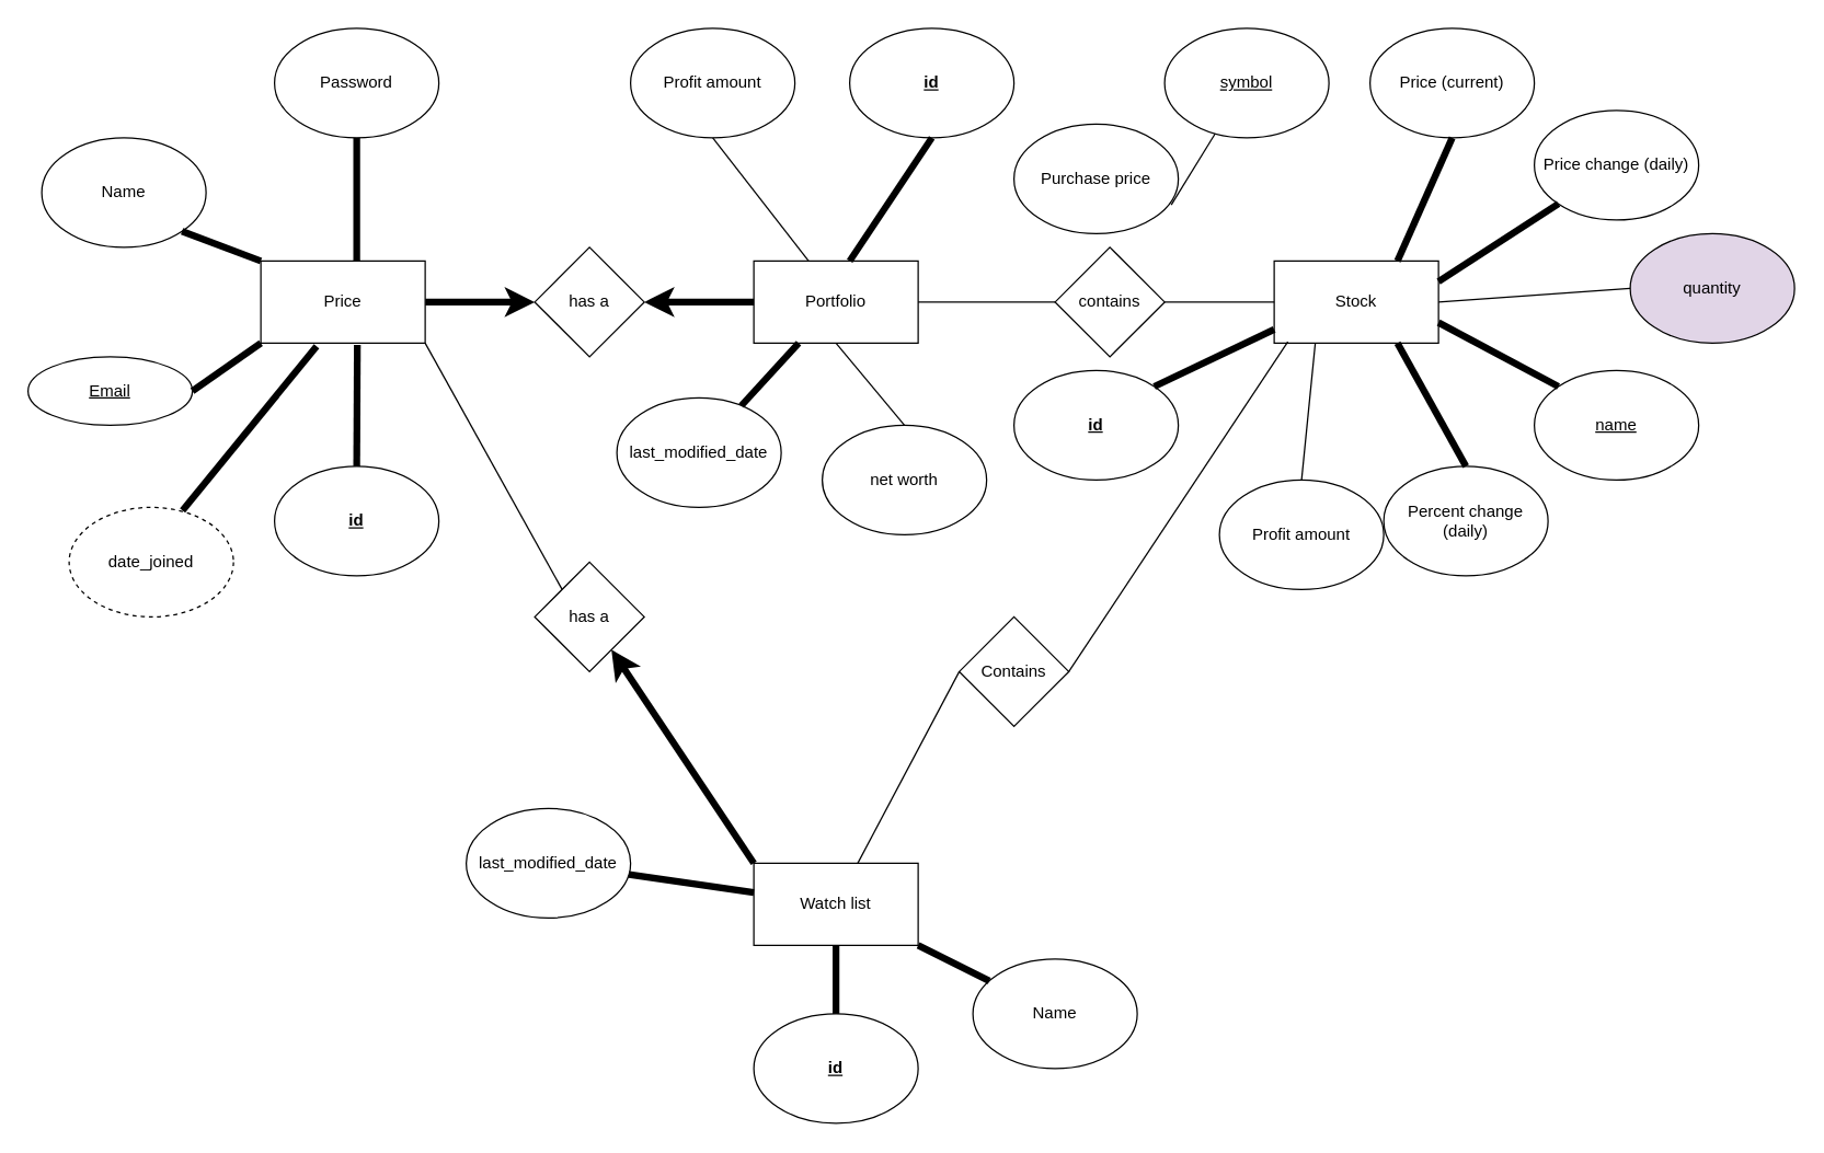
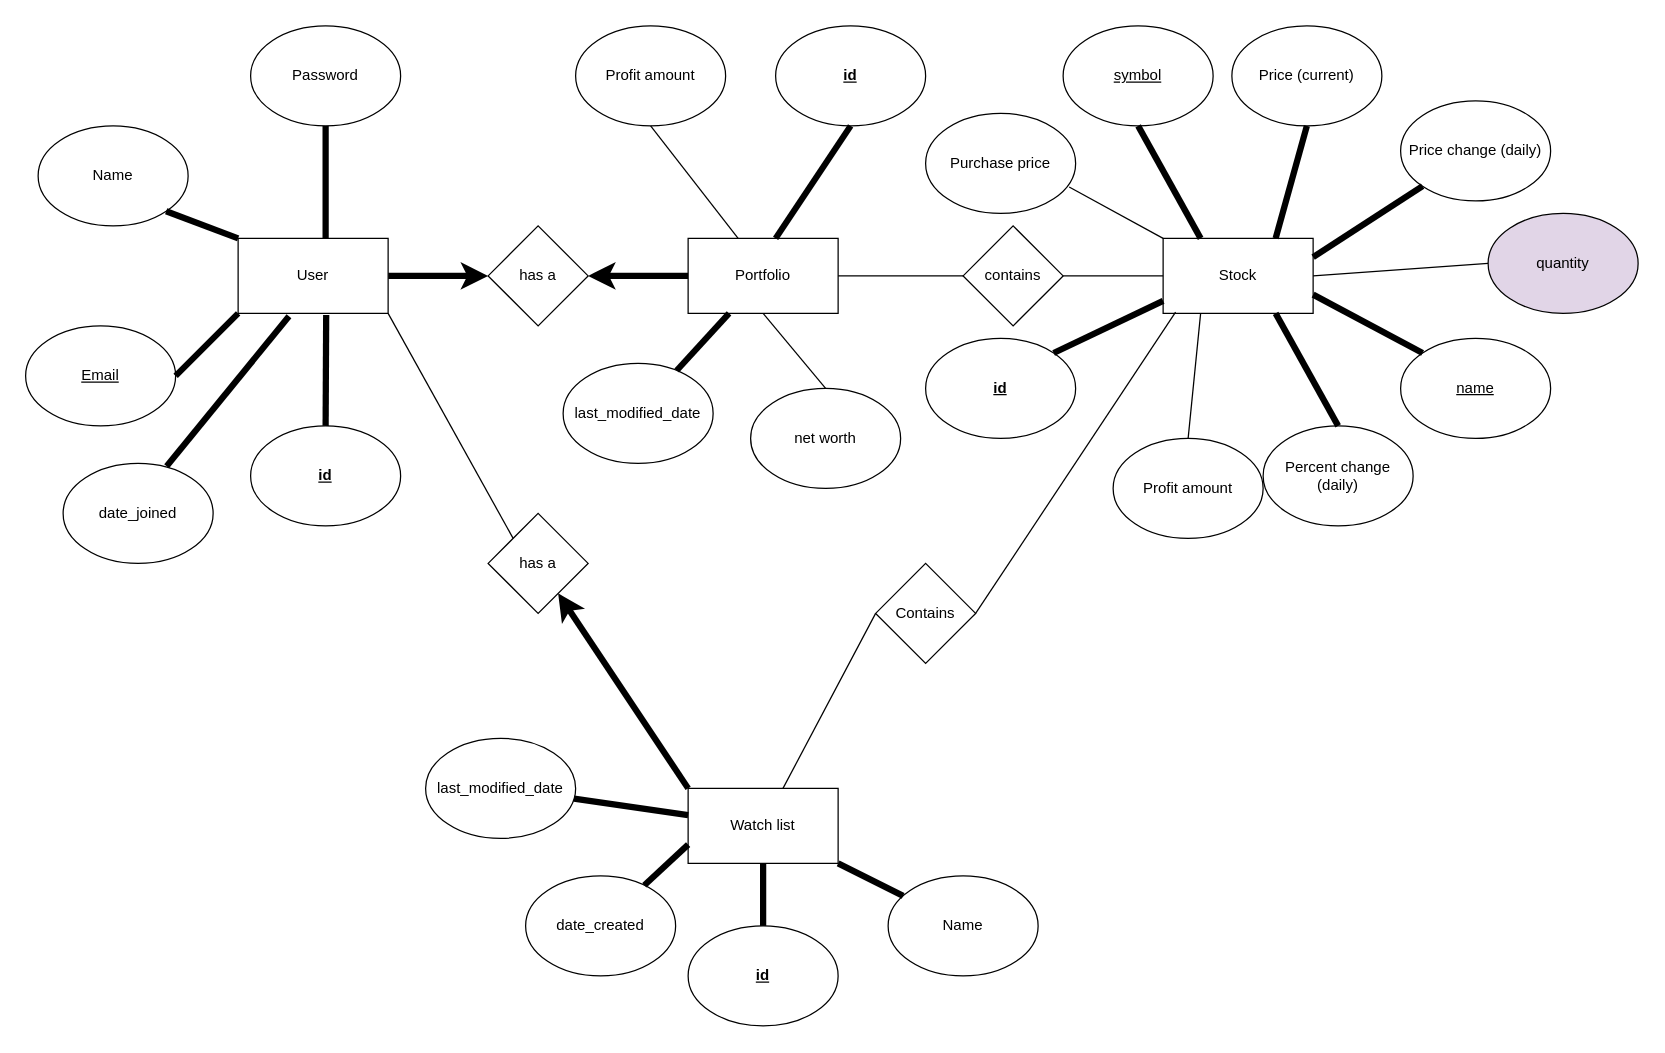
  <mxCell id="0" />
  <mxCell id="1" parent="0" />
  <mxCell id="2" value="" style="edgeStyle=none;html=1;strokeWidth=5;" parent="1" source="3" target="6" edge="1"><mxGeometry relative="1" as="geometry" /></mxCell>
- <mxCell id="3" value="Price" style="rounded=0;whiteSpace=wrap;html=1;" parent="1" vertex="1"><mxGeometry x="190" y="190" width="120" height="60" as="geometry" /></mxCell>
+ <mxCell id="3" value="User" style="rounded=0;whiteSpace=wrap;html=1;" parent="1" vertex="1"><mxGeometry x="190" y="190" width="120" height="60" as="geometry" /></mxCell>
  <mxCell id="4" value="&lt;b&gt;&lt;u&gt;id&lt;/u&gt;&lt;/b&gt;" style="ellipse;whiteSpace=wrap;html=1;" parent="1" vertex="1"><mxGeometry x="200" y="340" width="120" height="80" as="geometry" /></mxCell>
  <mxCell id="5" value="Password" style="ellipse;whiteSpace=wrap;html=1;" parent="1" vertex="1"><mxGeometry x="200" y="20" width="120" height="80" as="geometry" /></mxCell>
  <mxCell id="6" value="has a" style="rhombus;whiteSpace=wrap;html=1;" parent="1" vertex="1"><mxGeometry x="390" y="180" width="80" height="80" as="geometry" /></mxCell>
  <mxCell id="7" value="Portfolio" style="rounded=0;whiteSpace=wrap;html=1;" parent="1" vertex="1"><mxGeometry x="550" y="190" width="120" height="60" as="geometry" /></mxCell>
  <mxCell id="8" value="Name" style="ellipse;whiteSpace=wrap;html=1;" parent="1" vertex="1"><mxGeometry x="30" width="120" height="80" as="geometry" y="100" /></mxCell>
- <mxCell id="9" value="&lt;u&gt;Email&lt;/u&gt;" style="ellipse;whiteSpace=wrap;html=1;" parent="1" vertex="1"><mxGeometry x="20" y="260" width="120" height="50" as="geometry" /></mxCell>
+ <mxCell id="9" value="&lt;u&gt;Email&lt;/u&gt;" style="ellipse;whiteSpace=wrap;html=1;" parent="1" vertex="1"><mxGeometry y="260" width="120" height="80" as="geometry" x="20" /></mxCell>
  <mxCell id="10" value="net worth" style="ellipse;whiteSpace=wrap;html=1;" parent="1" vertex="1"><mxGeometry x="600" y="310" width="120" height="80" as="geometry" /></mxCell>
  <mxCell id="11" value="&lt;b&gt;&lt;u&gt;id&lt;/u&gt;&lt;/b&gt;" style="ellipse;whiteSpace=wrap;html=1;" parent="1" vertex="1"><mxGeometry x="620" y="20" width="120" height="80" as="geometry" /></mxCell>
  <mxCell id="12" value="" style="endArrow=none;html=1;strokeWidth=5;entryX=0.5;entryY=1;entryDx=0;entryDy=0;" parent="1" target="5" edge="1"><mxGeometry width="50" height="50" relative="1" as="geometry"><mxPoint x="260" y="190" as="sourcePoint" /><mxPoint x="430" y="160" as="targetPoint" /></mxGeometry></mxCell>
  <mxCell id="13" value="" style="endArrow=none;html=1;strokeWidth=5;entryX=0.587;entryY=1.023;entryDx=0;entryDy=0;entryPerimeter=0;exitX=0.5;exitY=0;exitDx=0;exitDy=0;" parent="1" source="4" target="3" edge="1"><mxGeometry width="50" height="50" relative="1" as="geometry"><mxPoint x="380" y="210" as="sourcePoint" /><mxPoint x="430" y="160" as="targetPoint" /></mxGeometry></mxCell>
  <mxCell id="14" value="" style="endArrow=none;html=1;strokeWidth=5;exitX=1;exitY=1;exitDx=0;exitDy=0;entryX=0;entryY=0;entryDx=0;entryDy=0;" parent="1" source="8" target="3" edge="1"><mxGeometry width="50" height="50" relative="1" as="geometry"><mxPoint x="380" y="210" as="sourcePoint" /><mxPoint x="430" y="160" as="targetPoint" /></mxGeometry></mxCell>
  <mxCell id="15" value="" style="endArrow=none;html=1;strokeWidth=5;exitX=1;exitY=0.5;exitDx=0;exitDy=0;entryX=0;entryY=1;entryDx=0;entryDy=0;" parent="1" source="9" target="3" edge="1"><mxGeometry width="50" height="50" relative="1" as="geometry"><mxPoint x="380" y="210" as="sourcePoint" /><mxPoint x="430" y="160" as="targetPoint" /></mxGeometry></mxCell>
  <mxCell id="16" value="" style="endArrow=none;html=1;strokeWidth=5;exitX=0.5;exitY=1;exitDx=0;exitDy=0;" parent="1" source="11" edge="1"><mxGeometry width="50" height="50" relative="1" as="geometry"><mxPoint x="390" y="310" as="sourcePoint" /><mxPoint x="620" y="190" as="targetPoint" /></mxGeometry></mxCell>
  <mxCell id="17" value="" style="endArrow=none;html=1;strokeWidth=1;exitX=0.5;exitY=0;exitDx=0;exitDy=0;entryX=0.5;entryY=1;entryDx=0;entryDy=0;" parent="1" source="10" target="7" edge="1"><mxGeometry width="50" height="50" relative="1" as="geometry"><mxPoint x="390" y="310" as="sourcePoint" /><mxPoint x="440" y="260" as="targetPoint" /></mxGeometry></mxCell>
  <mxCell id="18" value="contains" style="rhombus;whiteSpace=wrap;html=1;" parent="1" vertex="1"><mxGeometry x="770" y="180" width="80" height="80" as="geometry" /></mxCell>
  <mxCell id="19" value="Stock" style="rounded=0;whiteSpace=wrap;html=1;" parent="1" vertex="1"><mxGeometry x="930" y="190" width="120" height="60" as="geometry" /></mxCell>
  <mxCell id="20" value="&lt;u&gt;symbol&lt;/u&gt;" style="ellipse;whiteSpace=wrap;html=1;" parent="1" vertex="1"><mxGeometry x="850" y="20" width="120" height="80" as="geometry" /></mxCell>
  <mxCell id="21" value="&lt;u&gt;name&lt;/u&gt;" style="ellipse;whiteSpace=wrap;html=1;" parent="1" vertex="1"><mxGeometry x="1120" y="270" width="120" height="80" as="geometry" /></mxCell>
- <mxCell id="22" value="Price (current)" style="ellipse;whiteSpace=wrap;html=1;" parent="1" vertex="1"><mxGeometry x="1000" y="20" width="120" height="80" as="geometry" /></mxCell>
+ <mxCell id="22" value="Price (current)" style="ellipse;whiteSpace=wrap;html=1;" parent="1" vertex="1"><mxGeometry x="985" y="20" width="120" height="80" as="geometry" /></mxCell>
  <mxCell id="23" value="Percent change (daily)" style="ellipse;whiteSpace=wrap;html=1;" parent="1" vertex="1"><mxGeometry x="1010" y="340" width="120" height="80" as="geometry" /></mxCell>
  <mxCell id="24" value="Price change (daily)" style="ellipse;whiteSpace=wrap;html=1;" parent="1" vertex="1"><mxGeometry x="1120" y="80" width="120" height="80" as="geometry" /></mxCell>
  <mxCell id="25" value="Profit amount" style="ellipse;whiteSpace=wrap;html=1;" parent="1" vertex="1"><mxGeometry x="460" y="20" width="120" height="80" as="geometry" /></mxCell>
+ <mxCell id="26" value="" style="endArrow=none;html=1;strokeWidth=5;entryX=0.25;entryY=0;entryDx=0;entryDy=0;exitX=0.5;exitY=1;exitDx=0;exitDy=0;" parent="1" source="20" target="19" edge="1"><mxGeometry width="50" height="50" relative="1" as="geometry"><mxPoint x="680" y="310" as="sourcePoint" /><mxPoint x="730" y="260" as="targetPoint" /></mxGeometry></mxCell>
  <mxCell id="27" value="" style="endArrow=none;html=1;strokeWidth=5;entryX=0.75;entryY=0;entryDx=0;entryDy=0;exitX=0.5;exitY=1;exitDx=0;exitDy=0;" parent="1" source="22" target="19" edge="1"><mxGeometry width="50" height="50" relative="1" as="geometry"><mxPoint x="820" y="310" as="sourcePoint" /><mxPoint x="870" y="260" as="targetPoint" /></mxGeometry></mxCell>
  <mxCell id="28" value="" style="endArrow=none;html=1;strokeWidth=5;entryX=0.75;entryY=1;entryDx=0;entryDy=0;exitX=0.5;exitY=0;exitDx=0;exitDy=0;" parent="1" source="23" target="19" edge="1"><mxGeometry width="50" height="50" relative="1" as="geometry"><mxPoint x="820" y="310" as="sourcePoint" /><mxPoint x="870" y="260" as="targetPoint" /></mxGeometry></mxCell>
  <mxCell id="29" value="" style="endArrow=none;html=1;strokeWidth=5;entryX=0;entryY=0;entryDx=0;entryDy=0;exitX=1;exitY=0.75;exitDx=0;exitDy=0;" parent="1" source="19" target="21" edge="1"><mxGeometry width="50" height="50" relative="1" as="geometry"><mxPoint x="820" y="310" as="sourcePoint" /><mxPoint x="870" y="260" as="targetPoint" /></mxGeometry></mxCell>
  <mxCell id="30" value="" style="endArrow=none;html=1;strokeWidth=5;entryX=0;entryY=1;entryDx=0;entryDy=0;exitX=1;exitY=0.25;exitDx=0;exitDy=0;" parent="1" source="19" target="24" edge="1"><mxGeometry width="50" height="50" relative="1" as="geometry"><mxPoint x="820" y="310" as="sourcePoint" /><mxPoint x="870" y="260" as="targetPoint" /></mxGeometry></mxCell>
  <mxCell id="31" value="" style="endArrow=none;html=1;strokeWidth=1;exitX=1;exitY=0.5;exitDx=0;exitDy=0;entryX=0;entryY=0.5;entryDx=0;entryDy=0;" parent="1" source="7" target="18" edge="1"><mxGeometry width="50" height="50" relative="1" as="geometry"><mxPoint x="710" y="310" as="sourcePoint" /><mxPoint x="760" y="260" as="targetPoint" /></mxGeometry></mxCell>
  <mxCell id="32" value="" style="endArrow=none;html=1;strokeWidth=1;exitX=1;exitY=0.5;exitDx=0;exitDy=0;entryX=0;entryY=0.5;entryDx=0;entryDy=0;" parent="1" source="18" target="19" edge="1"><mxGeometry width="50" height="50" relative="1" as="geometry"><mxPoint x="970" y="310" as="sourcePoint" /><mxPoint x="1020" y="260" as="targetPoint" /></mxGeometry></mxCell>
  <mxCell id="33" value="quantity" style="ellipse;whiteSpace=wrap;html=1;fillColor=#e1d5e7;" parent="1" vertex="1"><mxGeometry x="1190" y="170" width="120" height="80" as="geometry" /></mxCell>
  <mxCell id="34" value="" style="endArrow=none;html=1;strokeWidth=1;entryX=1;entryY=0.5;entryDx=0;entryDy=0;" parent="1" target="19" edge="1"><mxGeometry width="50" height="50" relative="1" as="geometry"><mxPoint x="1190" y="210" as="sourcePoint" /><mxPoint x="790" y="280" as="targetPoint" /></mxGeometry></mxCell>
  <mxCell id="35" value="Purchase price" style="ellipse;whiteSpace=wrap;html=1;" parent="1" vertex="1"><mxGeometry x="740" y="90" width="120" height="80" as="geometry" /></mxCell>
  <mxCell id="36" value="Profit amount" style="ellipse;whiteSpace=wrap;html=1;" parent="1" vertex="1"><mxGeometry x="890" y="350" width="120" height="80" as="geometry" /></mxCell>
  <mxCell id="37" value="" style="endArrow=none;html=1;strokeWidth=1;entryX=0.25;entryY=1;entryDx=0;entryDy=0;exitX=0.5;exitY=0;exitDx=0;exitDy=0;" parent="1" source="36" target="19" edge="1"><mxGeometry width="50" height="50" relative="1" as="geometry"><mxPoint x="910" y="330" as="sourcePoint" /><mxPoint x="840" y="270" as="targetPoint" /></mxGeometry></mxCell>
- <mxCell id="38" value="" style="endArrow=none;html=1;strokeWidth=1;exitX=0.957;exitY=0.737;exitDx=0;exitDy=0;exitPerimeter=0;" parent="1" source="35" target="20" edge="1"><mxGeometry width="50" height="50" relative="1" as="geometry"><mxPoint x="790" y="320" as="sourcePoint" /><mxPoint x="930" y="190" as="targetPoint" /></mxGeometry></mxCell>
+ <mxCell id="38" value="" style="endArrow=none;html=1;strokeWidth=1;exitX=0.957;exitY=0.737;exitDx=0;exitDy=0;exitPerimeter=0;entryX=0;entryY=0;entryDx=0;entryDy=0;" parent="1" source="35" target="19" edge="1"><mxGeometry width="50" height="50" relative="1" as="geometry"><mxPoint x="790" y="320" as="sourcePoint" /><mxPoint x="930" y="190" as="targetPoint" /></mxGeometry></mxCell>
  <mxCell id="39" value="has a" style="rhombus;whiteSpace=wrap;html=1;" parent="1" vertex="1"><mxGeometry x="390" y="410" width="80" height="80" as="geometry" /></mxCell>
  <mxCell id="40" value="Watch list" style="rounded=0;whiteSpace=wrap;html=1;" parent="1" vertex="1"><mxGeometry x="550" y="630" width="120" height="60" as="geometry" /></mxCell>
  <mxCell id="41" value="Contains" style="rhombus;whiteSpace=wrap;html=1;" parent="1" vertex="1"><mxGeometry x="700" y="450" width="80" height="80" as="geometry" /></mxCell>
  <mxCell id="42" value="" style="endArrow=classic;html=1;strokeWidth=5;" parent="1" target="39" edge="1"><mxGeometry width="50" height="50" relative="1" as="geometry"><mxPoint x="550" y="630" as="sourcePoint" /><mxPoint x="820" y="470" as="targetPoint" /></mxGeometry></mxCell>
  <mxCell id="43" value="" style="endArrow=none;html=1;strokeWidth=1;entryX=0;entryY=0.5;entryDx=0;entryDy=0;" parent="1" source="40" target="41" edge="1"><mxGeometry width="50" height="50" relative="1" as="geometry"><mxPoint x="650" y="420" as="sourcePoint" /><mxPoint x="760" y="660" as="targetPoint" /></mxGeometry></mxCell>
  <mxCell id="44" value="" style="endArrow=none;html=1;strokeWidth=1;exitX=1;exitY=0.5;exitDx=0;exitDy=0;entryX=0.083;entryY=0.984;entryDx=0;entryDy=0;entryPerimeter=0;" parent="1" source="41" target="19" edge="1"><mxGeometry width="50" height="50" relative="1" as="geometry"><mxPoint x="740" y="550" as="sourcePoint" /><mxPoint x="790" y="500" as="targetPoint" /></mxGeometry></mxCell>
  <mxCell id="45" value="&lt;b&gt;&lt;u&gt;id&lt;/u&gt;&lt;/b&gt;" style="ellipse;whiteSpace=wrap;html=1;" parent="1" vertex="1"><mxGeometry x="550" y="740" width="120" height="80" as="geometry" /></mxCell>
  <mxCell id="46" value="" style="endArrow=none;html=1;strokeWidth=5;exitX=0.5;exitY=0;exitDx=0;exitDy=0;" parent="1" source="45" edge="1"><mxGeometry width="50" height="50" relative="1" as="geometry"><mxPoint x="500" y="450" as="sourcePoint" /><mxPoint x="610" y="690" as="targetPoint" /></mxGeometry></mxCell>
  <mxCell id="47" value="&lt;b&gt;&lt;u&gt;id&lt;/u&gt;&lt;/b&gt;" style="ellipse;whiteSpace=wrap;html=1;" parent="1" vertex="1"><mxGeometry x="740" y="270" width="120" height="80" as="geometry" /></mxCell>
  <mxCell id="48" value="" style="endArrow=none;html=1;strokeWidth=5;exitX=1;exitY=0;exitDx=0;exitDy=0;" parent="1" source="47" edge="1"><mxGeometry width="50" height="50" relative="1" as="geometry"><mxPoint x="820" y="320" as="sourcePoint" /><mxPoint x="930" y="240" as="targetPoint" /></mxGeometry></mxCell>
  <mxCell id="49" value="" style="endArrow=classic;html=1;strokeWidth=5;entryX=1;entryY=0.5;entryDx=0;entryDy=0;exitX=0;exitY=0.5;exitDx=0;exitDy=0;" parent="1" source="7" target="6" edge="1"><mxGeometry width="50" height="50" relative="1" as="geometry"><mxPoint x="520" y="320" as="sourcePoint" /><mxPoint x="570" y="270" as="targetPoint" /></mxGeometry></mxCell>
  <mxCell id="50" value="" style="endArrow=none;html=1;strokeWidth=1;entryX=0.5;entryY=1;entryDx=0;entryDy=0;" parent="1" target="25" edge="1"><mxGeometry width="50" height="50" relative="1" as="geometry"><mxPoint x="590" y="190" as="sourcePoint" /><mxPoint x="710" y="270" as="targetPoint" /></mxGeometry></mxCell>
  <mxCell id="51" value="" style="endArrow=none;html=1;exitX=1;exitY=1;exitDx=0;exitDy=0;entryX=0;entryY=0;entryDx=0;entryDy=0;" parent="1" source="3" target="39" edge="1"><mxGeometry width="50" height="50" relative="1" as="geometry"><mxPoint x="790" y="440" as="sourcePoint" /><mxPoint x="840" y="390" as="targetPoint" /></mxGeometry></mxCell>
- <mxCell id="52" value="date_joined" style="ellipse;whiteSpace=wrap;html=1;dashed=1;" parent="1" vertex="1"><mxGeometry x="50" y="370" width="120" height="80" as="geometry" /></mxCell>
+ <mxCell id="52" value="date_joined" style="ellipse;whiteSpace=wrap;html=1;" parent="1" vertex="1"><mxGeometry x="50" y="370" width="120" height="80" as="geometry" /></mxCell>
  <mxCell id="53" value="" style="endArrow=none;html=1;entryX=0.339;entryY=1.039;entryDx=0;entryDy=0;entryPerimeter=0;exitX=0.69;exitY=0.029;exitDx=0;exitDy=0;exitPerimeter=0;strokeWidth=5;" parent="1" source="52" target="3" edge="1"><mxGeometry width="50" height="50" relative="1" as="geometry"><mxPoint x="140" y="370" as="sourcePoint" /><mxPoint x="390" y="300" as="targetPoint" /></mxGeometry></mxCell>
  <mxCell id="54" value="Name" style="ellipse;whiteSpace=wrap;html=1;" parent="1" vertex="1"><mxGeometry x="710" y="700" width="120" height="80" as="geometry" /></mxCell>
  <mxCell id="55" value="" style="endArrow=none;html=1;strokeWidth=5;" parent="1" source="54" target="40" edge="1"><mxGeometry width="50" height="50" relative="1" as="geometry"><mxPoint x="760" y="590" as="sourcePoint" /><mxPoint x="810" y="540" as="targetPoint" /></mxGeometry></mxCell>
+ <mxCell id="56" value="date_created" style="ellipse;whiteSpace=wrap;html=1;" parent="1" vertex="1"><mxGeometry x="420" y="700" width="120" height="80" as="geometry" /></mxCell>
+ <mxCell id="57" value="" style="endArrow=none;html=1;strokeWidth=5;entryX=0;entryY=0.75;entryDx=0;entryDy=0;" parent="1" source="56" target="40" edge="1"><mxGeometry width="50" height="50" relative="1" as="geometry"><mxPoint x="760" y="590" as="sourcePoint" /><mxPoint x="600" y="670" as="targetPoint" /></mxGeometry></mxCell>
  <mxCell id="58" value="last_modified_date" style="ellipse;whiteSpace=wrap;html=1;" vertex="1" parent="1"><mxGeometry x="450" y="290" width="120" height="80" as="geometry" /></mxCell>
  <mxCell id="59" value="" style="endArrow=none;html=1;strokeWidth=5;" edge="1" parent="1" source="58" target="7"><mxGeometry width="50" height="50" relative="1" as="geometry"><mxPoint x="680" y="400" as="sourcePoint" /><mxPoint x="730" y="350" as="targetPoint" /></mxGeometry></mxCell>
  <mxCell id="60" value="last_modified_date" style="ellipse;whiteSpace=wrap;html=1;" vertex="1" parent="1"><mxGeometry x="340" y="590" width="120" height="80" as="geometry" /></mxCell>
  <mxCell id="61" value="" style="endArrow=none;html=1;strokeWidth=5;" edge="1" parent="1" source="60" target="40"><mxGeometry width="50" height="50" relative="1" as="geometry"><mxPoint x="520" y="490" as="sourcePoint" /><mxPoint x="570" y="440" as="targetPoint" /></mxGeometry></mxCell>
